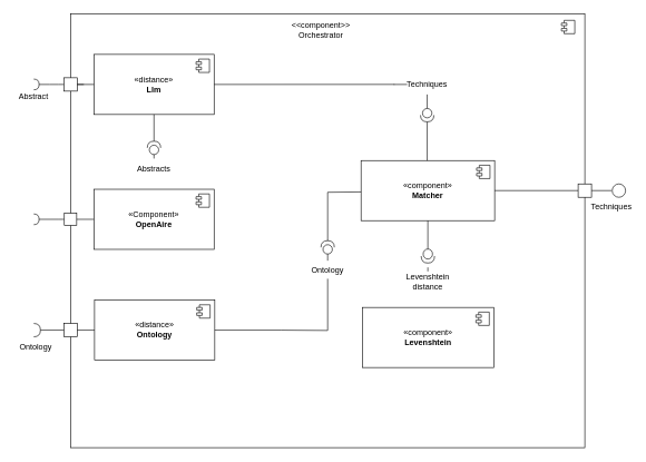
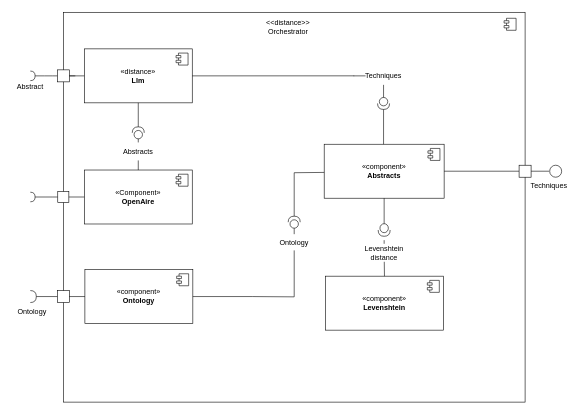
  <mxCell id="0" />
  <mxCell id="1" parent="0" />
  <mxCell id="2" value="" style="rounded=0;whiteSpace=wrap;html=1;" parent="1" vertex="1"><mxGeometry x="105" y="20" width="770" height="650" as="geometry" /></mxCell>
  <mxCell id="3" value="" style="shape=module;jettyWidth=8;jettyHeight=4;" parent="1" vertex="1"><mxGeometry x="840" y="30" width="20" height="20" as="geometry" /></mxCell>
- <mxCell id="4" value="&lt;div&gt;&amp;lt;&amp;lt;component&amp;gt;&amp;gt;&lt;/div&gt;&lt;div&gt;Orchestrator&lt;/div&gt;" style="text;html=1;align=center;verticalAlign=middle;whiteSpace=wrap;rounded=0;" parent="1" vertex="1"><mxGeometry x="450" y="30" width="60" height="30" as="geometry" /></mxCell>
- <mxCell id="5" value="&lt;div&gt;«component»&lt;b&gt;&lt;br&gt;&lt;/b&gt;&lt;/div&gt;&lt;div&gt;&lt;b&gt;Matcher&lt;/b&gt;&lt;/div&gt;" style="html=1;dropTarget=0;whiteSpace=wrap;" parent="1" vertex="1"><mxGeometry x="540" y="240" width="200" height="90" as="geometry" /></mxCell>
+ <mxCell id="4" value="&lt;div&gt;&amp;lt;&amp;lt;distance&amp;gt;&amp;gt;&lt;/div&gt;&lt;div&gt;Orchestrator&lt;/div&gt;" style="text;html=1;align=center;verticalAlign=middle;whiteSpace=wrap;rounded=0;" parent="1" vertex="1"><mxGeometry x="450" y="30" width="60" height="30" as="geometry" /></mxCell>
+ <mxCell id="5" value="&lt;div&gt;«component»&lt;b&gt;&lt;br&gt;&lt;/b&gt;&lt;/div&gt;&lt;div&gt;&lt;b&gt;Abstracts&lt;/b&gt;&lt;/div&gt;" style="html=1;dropTarget=0;whiteSpace=wrap;" parent="1" vertex="1"><mxGeometry x="540" y="240" width="200" height="90" as="geometry" /></mxCell>
  <mxCell id="6" value="" style="shape=module;jettyWidth=8;jettyHeight=4;" parent="5" vertex="1"><mxGeometry x="1" width="20" height="20" relative="1" as="geometry"><mxPoint x="-27" y="7" as="offset" /></mxGeometry></mxCell>
  <mxCell id="7" value="«distance»&lt;br&gt;&lt;b&gt;Llm&lt;/b&gt;" style="html=1;dropTarget=0;whiteSpace=wrap;" parent="1" vertex="1"><mxGeometry x="140" y="81" width="180" height="90" as="geometry" /></mxCell>
  <mxCell id="8" value="" style="shape=module;jettyWidth=8;jettyHeight=4;" parent="7" vertex="1"><mxGeometry x="1" width="20" height="20" relative="1" as="geometry"><mxPoint x="-27" y="7" as="offset" /></mxGeometry></mxCell>
- <mxCell id="9" value="«distance»&lt;br&gt;&lt;b&gt;Ontology&lt;/b&gt;" style="html=1;dropTarget=0;whiteSpace=wrap;" parent="1" vertex="1"><mxGeometry x="141" y="449" width="180" height="90" as="geometry" /></mxCell>
+ <mxCell id="9" value="«component»&lt;br&gt;&lt;b&gt;Ontology&lt;/b&gt;" style="html=1;dropTarget=0;whiteSpace=wrap;" parent="1" vertex="1"><mxGeometry x="141" y="449" width="180" height="90" as="geometry" /></mxCell>
  <mxCell id="10" value="" style="shape=module;jettyWidth=8;jettyHeight=4;" parent="9" vertex="1"><mxGeometry x="1" width="20" height="20" relative="1" as="geometry"><mxPoint x="-27" y="7" as="offset" /></mxGeometry></mxCell>
  <mxCell id="11" value="&lt;div&gt;«component»&lt;b&gt;&lt;br&gt;&lt;/b&gt;&lt;/div&gt;&lt;div&gt;&lt;b&gt;Levenshtein&lt;/b&gt;&lt;/div&gt;" style="html=1;dropTarget=0;whiteSpace=wrap;" parent="1" vertex="1"><mxGeometry x="542" y="460" width="197" height="90" as="geometry" /></mxCell>
  <mxCell id="12" value="" style="shape=module;jettyWidth=8;jettyHeight=4;" parent="11" vertex="1"><mxGeometry x="1" width="20" height="20" relative="1" as="geometry"><mxPoint x="-27" y="7" as="offset" /></mxGeometry></mxCell>
  <mxCell id="13" value="" style="ellipse;whiteSpace=wrap;html=1;align=center;aspect=fixed;fillColor=none;strokeColor=none;resizable=0;perimeter=centerPerimeter;rotatable=0;allowArrows=0;points=[];outlineConnect=1;" parent="1" vertex="1"><mxGeometry x="310" y="180" width="10" height="10" as="geometry" /></mxCell>
  <mxCell id="14" value="" style="ellipse;whiteSpace=wrap;html=1;align=center;aspect=fixed;fillColor=none;strokeColor=none;resizable=0;perimeter=centerPerimeter;rotatable=0;allowArrows=0;points=[];outlineConnect=1;" parent="1" vertex="1"><mxGeometry x="640" y="360" width="10" height="10" as="geometry" /></mxCell>
  <mxCell id="15" value="" style="ellipse;whiteSpace=wrap;html=1;align=center;aspect=fixed;fillColor=none;strokeColor=none;resizable=0;perimeter=centerPerimeter;rotatable=0;allowArrows=0;points=[];outlineConnect=1;" parent="1" vertex="1"><mxGeometry x="391" y="390" width="10" height="10" as="geometry" /></mxCell>
  <mxCell id="16" value="" style="ellipse;whiteSpace=wrap;html=1;align=center;aspect=fixed;fillColor=none;strokeColor=none;resizable=0;perimeter=centerPerimeter;rotatable=0;allowArrows=0;points=[];outlineConnect=1;" parent="1" vertex="1"><mxGeometry x="120" y="390" width="10" height="10" as="geometry" /></mxCell>
  <mxCell id="17" value="" style="shape=providedRequiredInterface;html=1;verticalLabelPosition=bottom;sketch=0;rotation=90;" parent="1" vertex="1"><mxGeometry x="629" y="162" width="20" height="20" as="geometry" /></mxCell>
  <mxCell id="18" value="" style="endArrow=none;html=1;rounded=0;exitX=0.5;exitY=0;exitDx=0;exitDy=0;entryX=1;entryY=0.5;entryDx=0;entryDy=0;entryPerimeter=0;" parent="1" target="17" edge="1"><mxGeometry width="50" height="50" relative="1" as="geometry"><mxPoint x="639" y="240" as="sourcePoint" /><mxPoint x="649" y="143" as="targetPoint" /></mxGeometry></mxCell>
  <mxCell id="19" value="" style="endArrow=none;html=1;rounded=0;exitX=1;exitY=0.5;exitDx=0;exitDy=0;entryX=0.63;entryY=0.163;entryDx=0;entryDy=0;entryPerimeter=0;" parent="1" source="7" target="2" edge="1"><mxGeometry width="50" height="50" relative="1" as="geometry"><mxPoint x="590" y="160" as="sourcePoint" /><mxPoint x="640" y="110" as="targetPoint" /></mxGeometry></mxCell>
  <mxCell id="20" value="" style="rounded=0;orthogonalLoop=1;jettySize=auto;html=1;endArrow=halfCircle;endFill=0;endSize=6;strokeWidth=1;sketch=0;fontSize=12;curved=1;exitX=0;exitY=0.5;exitDx=0;exitDy=0;" parent="1" edge="1"><mxGeometry relative="1" as="geometry"><mxPoint x="125" y="126" as="sourcePoint" /><mxPoint x="50" y="126" as="targetPoint" /></mxGeometry></mxCell>
  <mxCell id="21" value="" style="ellipse;whiteSpace=wrap;html=1;align=center;aspect=fixed;fillColor=none;strokeColor=none;resizable=0;perimeter=centerPerimeter;rotatable=0;allowArrows=0;points=[];outlineConnect=1;flipV=0;" parent="1" vertex="1"><mxGeometry x="40" y="90" width="10" height="10" as="geometry" /></mxCell>
  <mxCell id="22" value="Abstract" style="text;html=1;align=center;verticalAlign=middle;whiteSpace=wrap;rounded=0;" parent="1" vertex="1"><mxGeometry x="20" y="130" width="60" height="30" as="geometry" /></mxCell>
  <mxCell id="23" value="" style="shape=providedRequiredInterface;html=1;verticalLabelPosition=bottom;sketch=0;rotation=90;" parent="1" vertex="1"><mxGeometry x="629.5" y="373" width="21" height="20" as="geometry" /></mxCell>
  <mxCell id="24" value="" style="endArrow=none;html=1;rounded=0;exitX=0;exitY=0.5;exitDx=0;exitDy=0;exitPerimeter=0;" parent="1" source="23" edge="1"><mxGeometry width="50" height="50" relative="1" as="geometry"><mxPoint x="590" y="380" as="sourcePoint" /><mxPoint x="640" y="330" as="targetPoint" /></mxGeometry></mxCell>
  <mxCell id="25" value="" style="endArrow=none;html=1;rounded=0;exitX=0.5;exitY=0;exitDx=0;exitDy=0;" parent="1" source="35" edge="1"><mxGeometry width="50" height="50" relative="1" as="geometry"><mxPoint x="590" y="450" as="sourcePoint" /><mxPoint x="640" y="400" as="targetPoint" /></mxGeometry></mxCell>
  <mxCell id="26" value="" style="endArrow=none;html=1;rounded=0;exitX=1;exitY=0.5;exitDx=0;exitDy=0;" parent="1" source="9" edge="1"><mxGeometry width="50" height="50" relative="1" as="geometry"><mxPoint x="310" y="380" as="sourcePoint" /><mxPoint x="420" y="494" as="targetPoint" /></mxGeometry></mxCell>
  <mxCell id="27" value="" style="endArrow=none;html=1;rounded=0;edgeStyle=orthogonalEdgeStyle;entryX=0.5;entryY=1;entryDx=0;entryDy=0;" parent="1" target="38" edge="1"><mxGeometry width="50" height="50" relative="1" as="geometry"><mxPoint x="420" y="494" as="sourcePoint" /><mxPoint x="489.825" y="379.998" as="targetPoint" /></mxGeometry></mxCell>
  <mxCell id="28" value="" style="endArrow=none;html=1;rounded=0;startArrow=none;startFill=0;edgeStyle=orthogonalEdgeStyle;entryX=1;entryY=0.5;entryDx=0;entryDy=0;entryPerimeter=0;" parent="1" target="29" edge="1"><mxGeometry width="50" height="50" relative="1" as="geometry"><mxPoint x="540" y="287" as="sourcePoint" /><mxPoint x="490.175" y="367.002" as="targetPoint" /></mxGeometry></mxCell>
  <mxCell id="29" value="" style="shape=providedRequiredInterface;html=1;verticalLabelPosition=bottom;sketch=0;rotation=-90;" parent="1" vertex="1"><mxGeometry x="480" y="360" width="20" height="20" as="geometry" /></mxCell>
  <mxCell id="30" value="" style="endArrow=none;html=1;rounded=0;edgeStyle=orthogonalEdgeStyle;entryX=0;entryY=0.5;entryDx=0;entryDy=0;entryPerimeter=0;" parent="1" source="37" target="17" edge="1"><mxGeometry width="50" height="50" relative="1" as="geometry"><mxPoint x="589" y="126" as="sourcePoint" /><mxPoint x="639" y="176" as="targetPoint" /></mxGeometry></mxCell>
  <mxCell id="31" value="" style="ellipse;whiteSpace=wrap;html=1;aspect=fixed;perimeterSpacing=1;" parent="1" vertex="1"><mxGeometry x="916" y="275" width="20" height="20" as="geometry" /></mxCell>
  <mxCell id="32" value="" style="endArrow=none;html=1;rounded=0;exitX=1;exitY=0.5;exitDx=0;exitDy=0;entryX=0;entryY=0.5;entryDx=0;entryDy=0;" parent="1" source="43" target="31" edge="1"><mxGeometry width="50" height="50" relative="1" as="geometry"><mxPoint x="880" y="330" as="sourcePoint" /><mxPoint x="930" y="280" as="targetPoint" /></mxGeometry></mxCell>
  <mxCell id="33" value="Techniques" style="text;html=1;align=center;verticalAlign=middle;whiteSpace=wrap;rounded=0;" parent="1" vertex="1"><mxGeometry x="885" y="295" width="60" height="30" as="geometry" /></mxCell>
+ <mxCell id="34" value="" style="endArrow=none;html=1;rounded=0;exitX=0.5;exitY=0;exitDx=0;exitDy=0;" parent="1" source="11" target="35" edge="1"><mxGeometry width="50" height="50" relative="1" as="geometry"><mxPoint x="640" y="460" as="sourcePoint" /><mxPoint x="640" y="400" as="targetPoint" /></mxGeometry></mxCell>
  <mxCell id="35" value="Levenshtein distance" style="text;html=1;align=center;verticalAlign=middle;whiteSpace=wrap;rounded=0;" parent="1" vertex="1"><mxGeometry x="610" y="406" width="60" height="30" as="geometry" /></mxCell>
  <mxCell id="36" value="" style="endArrow=none;html=1;rounded=0;edgeStyle=orthogonalEdgeStyle;entryX=0;entryY=0.5;entryDx=0;entryDy=0;entryPerimeter=0;" parent="1" target="37" edge="1"><mxGeometry width="50" height="50" relative="1" as="geometry"><mxPoint x="589" y="126" as="sourcePoint" /><mxPoint x="639" y="169" as="targetPoint" /><Array as="points"><mxPoint x="610" y="126" /><mxPoint x="610" y="126" /></Array></mxGeometry></mxCell>
  <mxCell id="37" value="Techniques" style="text;html=1;align=center;verticalAlign=middle;whiteSpace=wrap;rounded=0;" parent="1" vertex="1"><mxGeometry x="609" y="111" width="60" height="30" as="geometry" /></mxCell>
  <mxCell id="38" value="Ontology" style="text;html=1;align=center;verticalAlign=middle;whiteSpace=wrap;rounded=0;" parent="1" vertex="1"><mxGeometry x="460" y="390" width="60" height="27" as="geometry" /></mxCell>
  <mxCell id="39" value="" style="endArrow=none;html=1;rounded=0;entryX=0;entryY=0.5;entryDx=0;entryDy=0;entryPerimeter=0;exitX=0.5;exitY=0;exitDx=0;exitDy=0;" parent="1" source="38" target="29" edge="1"><mxGeometry width="50" height="50" relative="1" as="geometry"><mxPoint x="410" y="428.5" as="sourcePoint" /><mxPoint x="460" y="378.5" as="targetPoint" /></mxGeometry></mxCell>
  <mxCell id="40" value="" style="whiteSpace=wrap;html=1;aspect=fixed;" parent="1" vertex="1"><mxGeometry x="95" y="116" width="20" height="20" as="geometry" /></mxCell>
  <mxCell id="41" value="" style="endArrow=none;html=1;rounded=0;entryX=0;entryY=0.5;entryDx=0;entryDy=0;exitX=1;exitY=0.5;exitDx=0;exitDy=0;" parent="1" source="40" target="7" edge="1"><mxGeometry width="50" height="50" relative="1" as="geometry"><mxPoint x="84" y="180" as="sourcePoint" /><mxPoint x="134" y="130" as="targetPoint" /></mxGeometry></mxCell>
  <mxCell id="42" value="" style="endArrow=none;html=1;rounded=0;exitX=1;exitY=0.5;exitDx=0;exitDy=0;entryX=0;entryY=0.5;entryDx=0;entryDy=0;" parent="1" source="5" target="43" edge="1"><mxGeometry width="50" height="50" relative="1" as="geometry"><mxPoint x="740" y="285" as="sourcePoint" /><mxPoint x="904" y="285" as="targetPoint" /></mxGeometry></mxCell>
  <mxCell id="43" value="" style="whiteSpace=wrap;html=1;aspect=fixed;" parent="1" vertex="1"><mxGeometry x="865" y="275" width="20" height="20" as="geometry" /></mxCell>
  <mxCell id="44" value="" style="whiteSpace=wrap;html=1;aspect=fixed;" parent="1" vertex="1"><mxGeometry x="95" y="484" width="20" height="20" as="geometry" /></mxCell>
  <mxCell id="45" value="" style="endArrow=none;html=1;rounded=0;entryX=0;entryY=0.5;entryDx=0;entryDy=0;exitX=1;exitY=0.5;exitDx=0;exitDy=0;" parent="1" source="44" target="9" edge="1"><mxGeometry width="50" height="50" relative="1" as="geometry"><mxPoint x="80" y="539" as="sourcePoint" /><mxPoint x="130" y="489" as="targetPoint" /></mxGeometry></mxCell>
  <mxCell id="46" value="" style="endArrow=none;html=1;rounded=0;entryX=0;entryY=0.5;entryDx=0;entryDy=0;exitX=1;exitY=0.5;exitDx=0;exitDy=0;exitPerimeter=0;" parent="1" source="47" target="44" edge="1"><mxGeometry width="50" height="50" relative="1" as="geometry"><mxPoint x="40" y="539" as="sourcePoint" /><mxPoint x="90" y="489" as="targetPoint" /></mxGeometry></mxCell>
  <mxCell id="47" value="" style="shape=requiredInterface;html=1;verticalLabelPosition=bottom;sketch=0;" parent="1" vertex="1"><mxGeometry x="50" y="484" width="10" height="20" as="geometry" /></mxCell>
  <mxCell id="48" value="Ontology" style="text;html=1;align=center;verticalAlign=middle;whiteSpace=wrap;rounded=0;" parent="1" vertex="1"><mxGeometry x="23" y="504" width="60" height="30" as="geometry" /></mxCell>
  <mxCell id="49" value="«Component»&lt;br&gt;&lt;b&gt;OpenAire&lt;/b&gt;" style="html=1;dropTarget=0;whiteSpace=wrap;" vertex="1" parent="1"><mxGeometry x="140" y="283" width="180" height="90" as="geometry" /></mxCell>
  <mxCell id="50" value="" style="shape=module;jettyWidth=8;jettyHeight=4;" vertex="1" parent="49"><mxGeometry x="1" width="20" height="20" relative="1" as="geometry"><mxPoint x="-27" y="7" as="offset" /></mxGeometry></mxCell>
  <mxCell id="51" value="" style="rounded=0;orthogonalLoop=1;jettySize=auto;html=1;endArrow=halfCircle;endFill=0;endSize=6;strokeWidth=1;sketch=0;fontSize=12;curved=1;exitX=0;exitY=0.5;exitDx=0;exitDy=0;entryX=0.48;entryY=0.752;entryDx=0;entryDy=0;entryPerimeter=0;" edge="1" target="52" parent="1" source="53"><mxGeometry relative="1" as="geometry"><mxPoint x="73" y="326" as="sourcePoint" /><mxPoint x="40" y="328" as="targetPoint" /></mxGeometry></mxCell>
  <mxCell id="52" value="" style="ellipse;whiteSpace=wrap;html=1;align=center;aspect=fixed;fillColor=none;strokeColor=none;resizable=0;perimeter=centerPerimeter;rotatable=0;allowArrows=0;points=[];outlineConnect=1;" vertex="1" parent="1"><mxGeometry x="45" y="323" width="10" height="10" as="geometry" /></mxCell>
  <mxCell id="53" value="" style="whiteSpace=wrap;html=1;aspect=fixed;" vertex="1" parent="1"><mxGeometry x="95.75" y="318.75" width="18.5" height="18.5" as="geometry" /></mxCell>
  <mxCell id="54" value="" style="endArrow=none;html=1;rounded=0;entryX=0;entryY=0.5;entryDx=0;entryDy=0;exitX=1;exitY=0.5;exitDx=0;exitDy=0;" edge="1" parent="1" source="53" target="49"><mxGeometry width="50" height="50" relative="1" as="geometry"><mxPoint x="30" y="300" as="sourcePoint" /><mxPoint x="80" y="250" as="targetPoint" /></mxGeometry></mxCell>
  <mxCell id="55" value="" style="shape=providedRequiredInterface;html=1;verticalLabelPosition=bottom;sketch=0;rotation=-90;" vertex="1" parent="1"><mxGeometry x="220" y="211" width="20" height="20" as="geometry" /></mxCell>
+ <mxCell id="56" value="" style="endArrow=none;html=1;rounded=0;entryX=0.5;entryY=1;entryDx=0;entryDy=0;exitX=0.5;exitY=0;exitDx=0;exitDy=0;" edge="1" parent="1" source="49" target="58"><mxGeometry width="50" height="50" relative="1" as="geometry"><mxPoint x="230" y="290" as="sourcePoint" /><mxPoint x="280" y="240" as="targetPoint" /></mxGeometry></mxCell>
  <mxCell id="57" value="" style="endArrow=none;html=1;rounded=0;entryX=0.5;entryY=1;entryDx=0;entryDy=0;exitX=1;exitY=0.5;exitDx=0;exitDy=0;exitPerimeter=0;" edge="1" parent="1" source="55" target="7"><mxGeometry width="50" height="50" relative="1" as="geometry"><mxPoint x="230" y="290" as="sourcePoint" /><mxPoint x="280" y="240" as="targetPoint" /></mxGeometry></mxCell>
  <mxCell id="58" value="Abstracts" style="text;html=1;align=center;verticalAlign=middle;whiteSpace=wrap;rounded=0;" vertex="1" parent="1"><mxGeometry x="200" y="237" width="60" height="30" as="geometry" /></mxCell>
  <mxCell id="59" value="" style="endArrow=none;html=1;rounded=0;entryX=0.5;entryY=0;entryDx=0;entryDy=0;exitX=0.5;exitY=0;exitDx=0;exitDy=0;" edge="1" parent="1" source="58" target="58"><mxGeometry width="50" height="50" relative="1" as="geometry"><mxPoint x="300" y="300" as="sourcePoint" /><mxPoint x="350" y="250" as="targetPoint" /></mxGeometry></mxCell>
  <mxCell id="60" value="" style="endArrow=none;html=1;rounded=0;entryX=0;entryY=0.5;entryDx=0;entryDy=0;entryPerimeter=0;exitX=0.5;exitY=0;exitDx=0;exitDy=0;" edge="1" parent="1" source="58" target="55"><mxGeometry width="50" height="50" relative="1" as="geometry"><mxPoint x="300" y="300" as="sourcePoint" /><mxPoint x="350" y="250" as="targetPoint" /></mxGeometry></mxCell>
